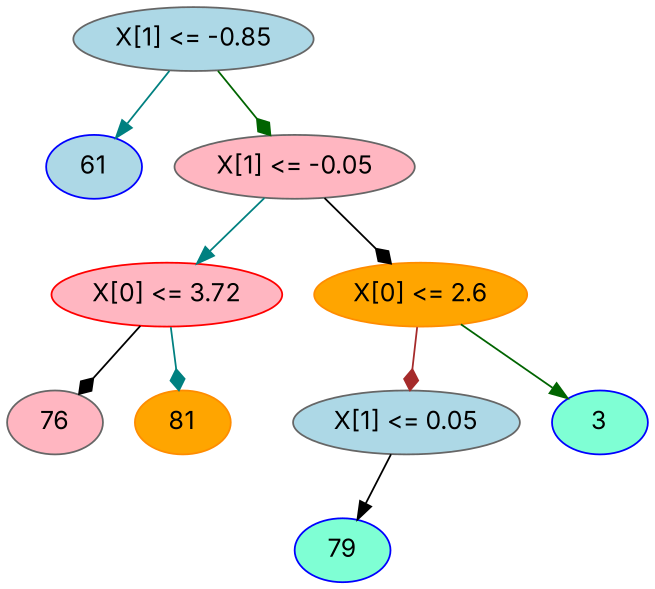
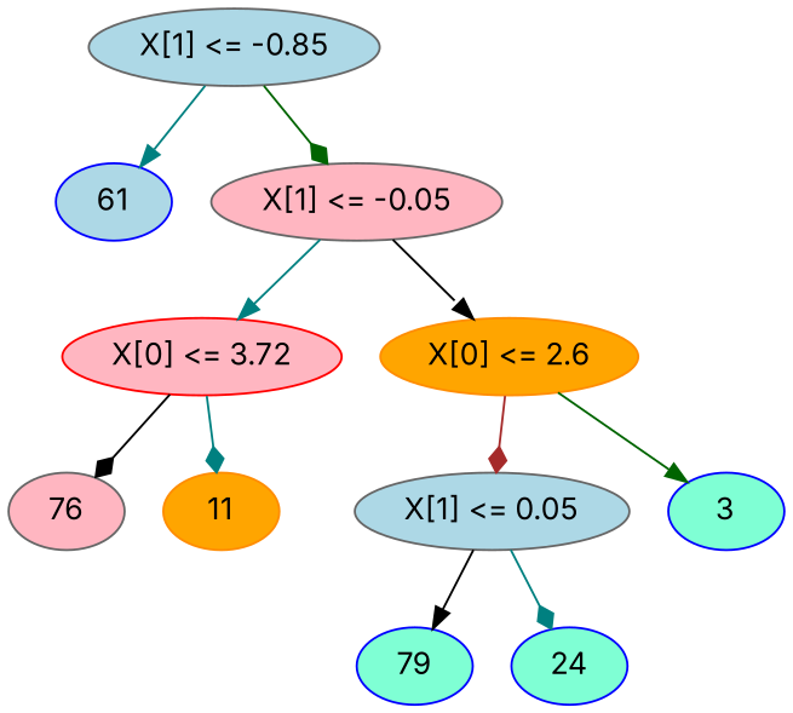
  digraph {
    fontname=Inter
    node [color=gray40 fillcolor=lightblue fontname=Inter style=filled]
    edge [arrowhead=diamond color=teal fontname=Inter]
    n1 [label="X[1] <= -0.85"]
    n2 [color=blue label=61]
    n3 [fillcolor=lightpink label="X[1] <= -0.05"]
    n4 [color=red fillcolor=lightpink label="X[0] <= 3.72"]
    n5 [color=darkorange fillcolor=orange label="X[0] <= 2.6"]
    n6 [fillcolor=lightpink label=76]
-   n7 [color=darkorange fillcolor=orange label=81]
+   n7 [color=darkorange fillcolor=orange label=11]
    n8 [label="X[1] <= 0.05"]
    n9 [color=blue fillcolor=aquamarine label=3]
    n10 [color=blue fillcolor=aquamarine label=79]
+   n11 [color=blue fillcolor=aquamarine label=24]
    n1 -> n2 [arrowhead=normal]
    n1 -> n3 [color=darkgreen]
    n3 -> n4 [arrowhead=normal]
-   n3 -> n5 [color=black]
+   n3 -> n5 [arrowhead=normal color=black]
    n4 -> n6 [color=black]
    n4 -> n7
    n5 -> n8 [color=brown]
    n5 -> n9 [arrowhead=normal color=darkgreen]
    n8 -> n10 [arrowhead=normal color=black]
+   n8 -> n11
  }
